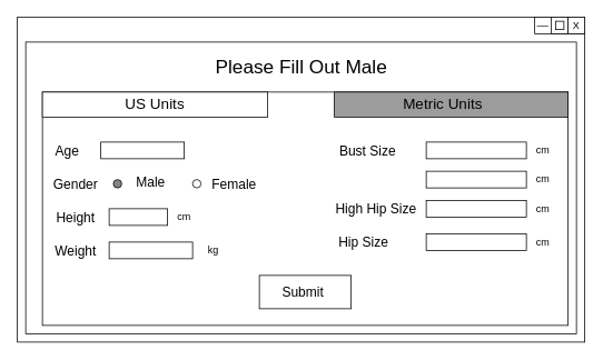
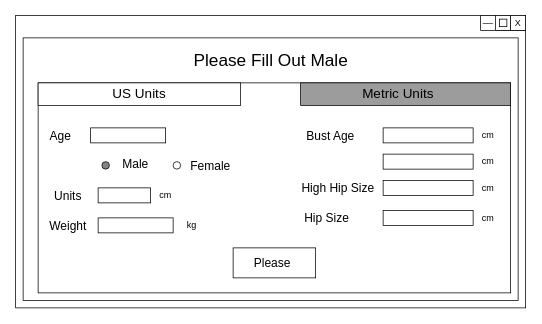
  <mxCell id="0" />
  <mxCell id="1" parent="0" />
  <mxCell id="2" value="" style="rounded=0;whiteSpace=wrap;html=1;" parent="1" vertex="1"><mxGeometry x="20" y="20" width="680" height="390" as="geometry" /></mxCell>
  <mxCell id="3" value="" style="rounded=0;whiteSpace=wrap;html=1;" parent="1" vertex="1"><mxGeometry x="640" y="20" width="60" height="20" as="geometry" /></mxCell>
  <mxCell id="4" value="" style="whiteSpace=wrap;html=1;aspect=fixed;" parent="1" vertex="1"><mxGeometry x="660" y="20" width="20" height="20" as="geometry" /></mxCell>
  <mxCell id="5" value="" style="whiteSpace=wrap;html=1;aspect=fixed;" parent="1" vertex="1"><mxGeometry x="680" y="20" width="20" height="20" as="geometry" /></mxCell>
  <mxCell id="6" value="" style="whiteSpace=wrap;html=1;aspect=fixed;" parent="1" vertex="1"><mxGeometry x="665" y="25" width="10" height="10" as="geometry" /></mxCell>
  <mxCell id="7" value="X" style="text;html=1;strokeColor=none;fillColor=none;align=center;verticalAlign=middle;whiteSpace=wrap;rounded=0;" parent="1" vertex="1"><mxGeometry x="680" y="20" width="20" height="20" as="geometry" /></mxCell>
  <mxCell id="8" value="__" style="text;html=1;strokeColor=none;fillColor=none;align=center;verticalAlign=middle;whiteSpace=wrap;rounded=0;" parent="1" vertex="1"><mxGeometry x="640" y="20" width="20" height="10" as="geometry" /></mxCell>
  <mxCell id="9" value="" style="rounded=0;whiteSpace=wrap;html=1;" parent="1" vertex="1"><mxGeometry x="30" y="50" width="660" height="350" as="geometry" /></mxCell>
  <mxCell id="10" value="Please Fill Out Male" style="text;html=1;strokeColor=none;fillColor=none;align=center;verticalAlign=middle;whiteSpace=wrap;rounded=0;fontSize=23;" parent="1" vertex="1"><mxGeometry x="202.5" y="50" width="315" height="60" as="geometry" /></mxCell>
  <mxCell id="11" value="" style="rounded=0;whiteSpace=wrap;html=1;" parent="1" vertex="1"><mxGeometry x="50" y="110" width="630" height="280" as="geometry" /></mxCell>
  <mxCell id="12" value="&lt;font style=&quot;font-size: 16px&quot;&gt;Age&lt;/font&gt;" style="text;html=1;strokeColor=none;fillColor=none;align=center;verticalAlign=middle;whiteSpace=wrap;rounded=0;" parent="1" vertex="1"><mxGeometry x="60" y="170" width="40" height="20" as="geometry" /></mxCell>
  <mxCell id="13" value="" style="rounded=0;whiteSpace=wrap;html=1;" parent="1" vertex="1"><mxGeometry x="120" y="170" width="100" height="20" as="geometry" /></mxCell>
- <mxCell id="14" value="&lt;font style=&quot;font-size: 16px&quot;&gt;Gender&lt;/font&gt;" style="text;html=1;strokeColor=none;fillColor=none;align=center;verticalAlign=middle;whiteSpace=wrap;rounded=0;" parent="1" vertex="1"><mxGeometry x="70" y="210" width="40" height="20" as="geometry" /></mxCell>
  <mxCell id="15" value="" style="ellipse;whiteSpace=wrap;html=1;aspect=fixed;fillColor=#858585;" parent="1" vertex="1"><mxGeometry x="135" y="215" width="10" height="10" as="geometry" /></mxCell>
  <mxCell id="16" value="&lt;font style=&quot;font-size: 16px&quot;&gt;Female&lt;/font&gt;" style="text;html=1;strokeColor=none;fillColor=none;align=center;verticalAlign=middle;whiteSpace=wrap;rounded=0;" parent="1" vertex="1"><mxGeometry x="260" y="210" width="40" height="20" as="geometry" /></mxCell>
  <mxCell id="17" value="&lt;font style=&quot;font-size: 16px&quot;&gt;Male&lt;/font&gt;" style="text;html=1;strokeColor=none;fillColor=none;align=center;verticalAlign=middle;whiteSpace=wrap;rounded=0;" parent="1" vertex="1"><mxGeometry x="160" y="205" width="40" height="25" as="geometry" /></mxCell>
  <mxCell id="18" value="" style="ellipse;whiteSpace=wrap;html=1;aspect=fixed;" parent="1" vertex="1"><mxGeometry x="230" y="215" width="10" height="10" as="geometry" /></mxCell>
- <mxCell id="19" value="&lt;font style=&quot;font-size: 16px&quot;&gt;Height&lt;/font&gt;" style="text;html=1;strokeColor=none;fillColor=none;align=center;verticalAlign=middle;whiteSpace=wrap;rounded=0;" parent="1" vertex="1"><mxGeometry x="70" y="250" width="40" height="20" as="geometry" /></mxCell>
+ <mxCell id="19" value="&lt;font style=&quot;font-size: 16px&quot;&gt;Units&lt;/font&gt;" style="text;html=1;strokeColor=none;fillColor=none;align=center;verticalAlign=middle;whiteSpace=wrap;rounded=0;" parent="1" vertex="1"><mxGeometry x="70" y="250" width="40" height="20" as="geometry" /></mxCell>
  <mxCell id="20" value="&lt;font style=&quot;font-size: 16px&quot;&gt;Weight&lt;/font&gt;" style="text;html=1;strokeColor=none;fillColor=none;align=center;verticalAlign=middle;whiteSpace=wrap;rounded=0;" parent="1" vertex="1"><mxGeometry x="70" y="290" width="40" height="20" as="geometry" /></mxCell>
  <mxCell id="21" value="" style="rounded=0;whiteSpace=wrap;html=1;" parent="1" vertex="1"><mxGeometry x="130" y="290" width="100" height="20" as="geometry" /></mxCell>
  <mxCell id="22" value="" style="rounded=0;whiteSpace=wrap;html=1;" parent="1" vertex="1"><mxGeometry x="130" y="250" width="70" height="20" as="geometry" /></mxCell>
  <mxCell id="23" value="" style="rounded=0;whiteSpace=wrap;html=1;fillColor=#FFFFFF;" parent="1" vertex="1"><mxGeometry x="50" y="110" width="270" height="30" as="geometry" /></mxCell>
  <mxCell id="24" value="" style="rounded=0;whiteSpace=wrap;html=1;fillColor=#9C9C9C;" parent="1" vertex="1"><mxGeometry x="400" y="110" width="280" height="30" as="geometry" /></mxCell>
  <mxCell id="25" value="&lt;font style=&quot;font-size: 18px&quot;&gt;US Units&lt;/font&gt;" style="text;html=1;strokeColor=none;fillColor=none;align=center;verticalAlign=middle;whiteSpace=wrap;rounded=0;" parent="1" vertex="1"><mxGeometry x="145" y="105" width="80" height="40" as="geometry" /></mxCell>
  <mxCell id="26" value="&lt;font style=&quot;font-size: 18px&quot;&gt;Metric&amp;nbsp;Units&lt;/font&gt;" style="text;html=1;strokeColor=none;fillColor=none;align=center;verticalAlign=middle;whiteSpace=wrap;rounded=0;" parent="1" vertex="1"><mxGeometry x="490" y="105" width="80" height="40" as="geometry" /></mxCell>
  <mxCell id="27" value="kg" style="text;html=1;strokeColor=none;fillColor=none;align=center;verticalAlign=middle;whiteSpace=wrap;rounded=0;" parent="1" vertex="1"><mxGeometry x="230" y="290" width="50" height="20" as="geometry" /></mxCell>
  <mxCell id="28" value="" style="rounded=0;whiteSpace=wrap;html=1;" parent="1" vertex="1"><mxGeometry x="310" y="330" width="110" height="40" as="geometry" /></mxCell>
- <mxCell id="29" value="Submit" style="text;html=1;strokeColor=none;fillColor=none;align=center;verticalAlign=middle;whiteSpace=wrap;rounded=0;strokeWidth=2;fontSize=16;" parent="1" vertex="1"><mxGeometry x="325" y="330" width="75" height="40" as="geometry" /></mxCell>
+ <mxCell id="29" value="Please" style="text;html=1;strokeColor=none;fillColor=none;align=center;verticalAlign=middle;whiteSpace=wrap;rounded=0;strokeWidth=2;fontSize=16;" parent="1" vertex="1"><mxGeometry x="325" y="330" width="75" height="40" as="geometry" /></mxCell>
  <mxCell id="30" value="cm" style="text;html=1;strokeColor=none;fillColor=none;align=center;verticalAlign=middle;whiteSpace=wrap;rounded=0;" parent="1" vertex="1"><mxGeometry x="200" y="250" width="40" height="20" as="geometry" /></mxCell>
  <mxCell id="31" value="" style="rounded=0;whiteSpace=wrap;html=1;" vertex="1" parent="1"><mxGeometry x="510" y="170" width="120" height="20" as="geometry" /></mxCell>
  <mxCell id="32" value="" style="rounded=0;whiteSpace=wrap;html=1;" vertex="1" parent="1"><mxGeometry x="510" y="205" width="120" height="20" as="geometry" /></mxCell>
  <mxCell id="33" value="" style="rounded=0;whiteSpace=wrap;html=1;" vertex="1" parent="1"><mxGeometry x="510" y="240" width="120" height="20" as="geometry" /></mxCell>
  <mxCell id="34" value="" style="rounded=0;whiteSpace=wrap;html=1;" vertex="1" parent="1"><mxGeometry x="510" y="280" width="120" height="20" as="geometry" /></mxCell>
- <mxCell id="35" value="&lt;font style=&quot;font-size: 16px&quot;&gt;Bust Size&lt;/font&gt;" style="text;html=1;strokeColor=none;fillColor=none;align=center;verticalAlign=middle;whiteSpace=wrap;rounded=0;" vertex="1" parent="1"><mxGeometry x="400" y="170" width="80" height="20" as="geometry" /></mxCell>
+ <mxCell id="35" value="&lt;font style=&quot;font-size: 16px&quot;&gt;Bust Age&lt;/font&gt;" style="text;html=1;strokeColor=none;fillColor=none;align=center;verticalAlign=middle;whiteSpace=wrap;rounded=0;" vertex="1" parent="1"><mxGeometry x="400" y="170" width="80" height="20" as="geometry" /></mxCell>
  <mxCell id="36" value="cm" style="text;html=1;strokeColor=none;fillColor=none;align=center;verticalAlign=middle;whiteSpace=wrap;rounded=0;" vertex="1" parent="1"><mxGeometry x="630" y="170" width="40" height="20" as="geometry" /></mxCell>
  <mxCell id="37" value="cm" style="text;html=1;strokeColor=none;fillColor=none;align=center;verticalAlign=middle;whiteSpace=wrap;rounded=0;" vertex="1" parent="1"><mxGeometry x="630" y="205" width="40" height="20" as="geometry" /></mxCell>
  <mxCell id="38" value="cm" style="text;html=1;strokeColor=none;fillColor=none;align=center;verticalAlign=middle;whiteSpace=wrap;rounded=0;" vertex="1" parent="1"><mxGeometry x="630" y="240" width="40" height="20" as="geometry" /></mxCell>
  <mxCell id="39" value="cm" style="text;html=1;strokeColor=none;fillColor=none;align=center;verticalAlign=middle;whiteSpace=wrap;rounded=0;" vertex="1" parent="1"><mxGeometry x="630" y="280" width="40" height="20" as="geometry" /></mxCell>
  <mxCell id="40" value="&lt;font style=&quot;font-size: 16px&quot;&gt;Hip Size&lt;/font&gt;" style="text;html=1;strokeColor=none;fillColor=none;align=center;verticalAlign=middle;whiteSpace=wrap;rounded=0;" vertex="1" parent="1"><mxGeometry x="400" y="280" width="70" height="20" as="geometry" /></mxCell>
  <mxCell id="41" value="&lt;font style=&quot;font-size: 16px&quot;&gt;High Hip Size&lt;/font&gt;" style="text;html=1;strokeColor=none;fillColor=none;align=center;verticalAlign=middle;whiteSpace=wrap;rounded=0;" vertex="1" parent="1"><mxGeometry x="400" y="240" width="100" height="20" as="geometry" /></mxCell>
